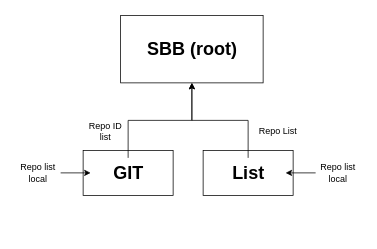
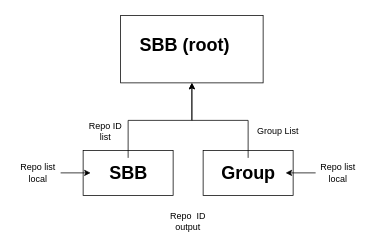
  <mxCell id="0" />
  <mxCell id="1" parent="0" />
  <mxCell id="2" value="" style="rounded=0;whiteSpace=wrap;html=1;" vertex="1" parent="1"><mxGeometry x="110" y="200" width="120" height="60" as="geometry" /></mxCell>
  <mxCell id="3" value="" style="edgeStyle=orthogonalEdgeStyle;rounded=0;orthogonalLoop=1;jettySize=auto;html=1;" edge="1" parent="1" source="4" target="11"><mxGeometry relative="1" as="geometry" /></mxCell>
- <mxCell id="4" value="GIT" style="text;strokeColor=none;fillColor=none;html=1;fontSize=24;fontStyle=1;verticalAlign=middle;align=center;" vertex="1" parent="1"><mxGeometry x="120" y="210" width="100" height="40" as="geometry" /></mxCell>
+ <mxCell id="4" value="SBB" style="text;strokeColor=none;fillColor=none;html=1;fontSize=24;fontStyle=1;verticalAlign=middle;align=center;" vertex="1" parent="1"><mxGeometry x="120" y="210" width="100" height="40" as="geometry" /></mxCell>
  <mxCell id="5" value="" style="edgeStyle=orthogonalEdgeStyle;rounded=0;orthogonalLoop=1;jettySize=auto;html=1;" edge="1" parent="1" source="6" target="4"><mxGeometry relative="1" as="geometry" /></mxCell>
  <mxCell id="6" value="Repo list local" style="text;html=1;strokeColor=none;fillColor=none;align=center;verticalAlign=middle;whiteSpace=wrap;rounded=0;" vertex="1" parent="1"><mxGeometry x="20" y="215" width="60" height="30" as="geometry" /></mxCell>
+ <mxCell id="7" value="Repo&amp;nbsp; ID output" style="text;html=1;strokeColor=none;fillColor=none;align=center;verticalAlign=middle;whiteSpace=wrap;rounded=0;" vertex="1" parent="1"><mxGeometry x="220" y="280" width="60" height="30" as="geometry" /></mxCell>
  <mxCell id="8" value="" style="rounded=0;whiteSpace=wrap;html=1;" vertex="1" parent="1"><mxGeometry x="270" y="200" width="120" height="60" as="geometry" /></mxCell>
  <mxCell id="9" value="" style="edgeStyle=orthogonalEdgeStyle;rounded=0;orthogonalLoop=1;jettySize=auto;html=1;" edge="1" parent="1" source="10" target="11"><mxGeometry relative="1" as="geometry" /></mxCell>
- <mxCell id="10" value="List" style="text;strokeColor=none;fillColor=none;html=1;fontSize=24;fontStyle=1;verticalAlign=middle;align=center;" vertex="1" parent="1"><mxGeometry x="280" y="210" width="100" height="40" as="geometry" /></mxCell>
+ <mxCell id="10" value="Group" style="text;strokeColor=none;fillColor=none;html=1;fontSize=24;fontStyle=1;verticalAlign=middle;align=center;" vertex="1" parent="1"><mxGeometry x="280" y="210" width="100" height="40" as="geometry" /></mxCell>
  <mxCell id="11" value="" style="rounded=0;whiteSpace=wrap;html=1;" vertex="1" parent="1"><mxGeometry x="160" y="20" width="190" height="90" as="geometry" /></mxCell>
- <mxCell id="12" value="Repo List" style="text;html=1;strokeColor=none;fillColor=none;align=center;verticalAlign=middle;whiteSpace=wrap;rounded=0;" vertex="1" parent="1"><mxGeometry x="340" y="160" width="60" height="30" as="geometry" /></mxCell>
- <mxCell id="13" value="SBB (root)" style="text;strokeColor=none;fillColor=none;html=1;fontSize=24;fontStyle=1;verticalAlign=middle;align=center;" vertex="1" parent="1"><mxGeometry x="205" y="45" width="100" height="40" as="geometry" /></mxCell>
+ <mxCell id="12" value="Group List" style="text;html=1;strokeColor=none;fillColor=none;align=center;verticalAlign=middle;whiteSpace=wrap;rounded=0;" vertex="1" parent="1"><mxGeometry x="340" y="160" width="60" height="30" as="geometry" /></mxCell>
+ <mxCell id="13" value="SBB (root)" style="text;strokeColor=none;fillColor=none;html=1;fontSize=24;fontStyle=1;verticalAlign=middle;align=center;" vertex="1" parent="1"><mxGeometry x="195" y="40" width="100" height="40" as="geometry" /></mxCell>
  <mxCell id="14" value="Repo ID list" style="text;html=1;strokeColor=none;fillColor=none;align=center;verticalAlign=middle;whiteSpace=wrap;rounded=0;" vertex="1" parent="1"><mxGeometry x="110" y="160" width="60" height="30" as="geometry" /></mxCell>
  <mxCell id="15" value="" style="edgeStyle=orthogonalEdgeStyle;rounded=0;orthogonalLoop=1;jettySize=auto;html=1;" edge="1" parent="1" source="16" target="10"><mxGeometry relative="1" as="geometry" /></mxCell>
  <mxCell id="16" value="Repo list local" style="text;html=1;strokeColor=none;fillColor=none;align=center;verticalAlign=middle;whiteSpace=wrap;rounded=0;" vertex="1" parent="1"><mxGeometry x="420" y="215" width="60" height="30" as="geometry" /></mxCell>
